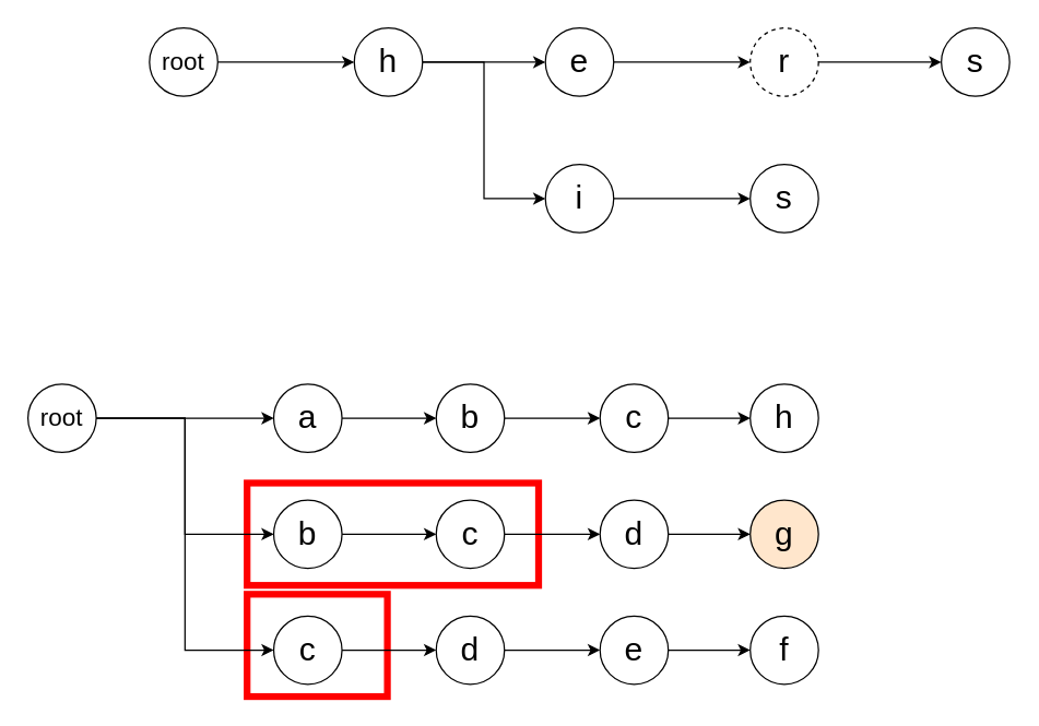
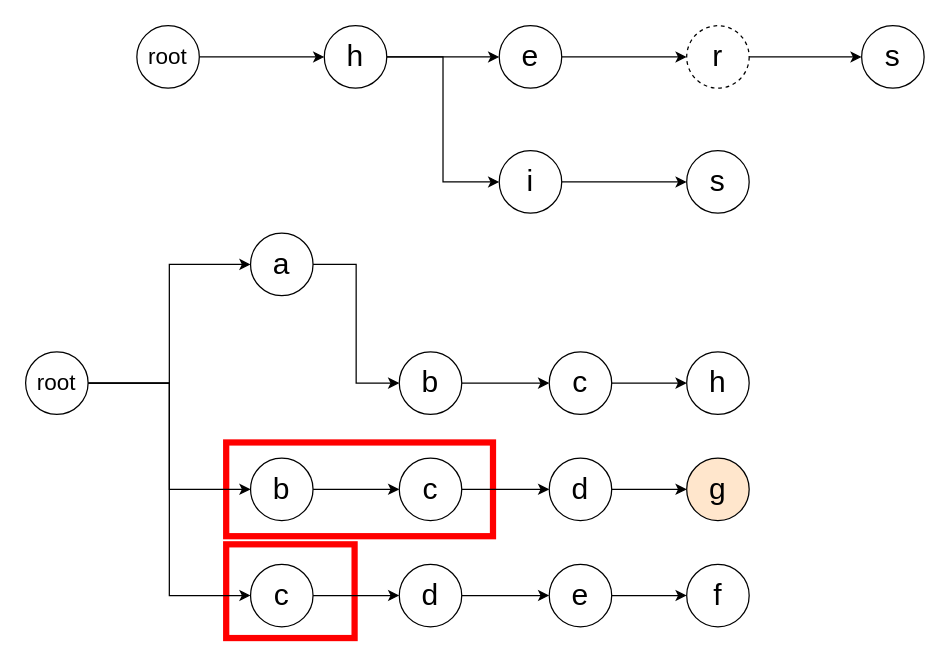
  <mxCell id="0" />
  <mxCell id="1" parent="0" />
  <mxCell id="2" value="" style="rounded=0;whiteSpace=wrap;html=1;color=red;strokeColor=#ff0000;strokeWidth=5;" vertex="1" parent="1"><mxGeometry x="180.5" y="435" width="102.75" height="75" as="geometry" /></mxCell>
  <mxCell id="3" value="" style="rounded=0;whiteSpace=wrap;html=1;color=red;strokeColor=#ff0000;strokeWidth=5;" vertex="1" parent="1"><mxGeometry x="180.5" y="353.5" width="213.5" height="75" as="geometry" /></mxCell>
  <mxCell id="4" style="edgeStyle=orthogonalEdgeStyle;rounded=0;orthogonalLoop=1;jettySize=auto;html=1;exitX=1;exitY=0.5;exitDx=0;exitDy=0;entryX=0;entryY=0.5;entryDx=0;entryDy=0;" edge="1" parent="1" source="6" target="8"><mxGeometry relative="1" as="geometry" /></mxCell>
  <mxCell id="5" style="edgeStyle=orthogonalEdgeStyle;rounded=0;orthogonalLoop=1;jettySize=auto;html=1;exitX=1;exitY=0.5;exitDx=0;exitDy=0;entryX=0;entryY=0.5;entryDx=0;entryDy=0;" edge="1" parent="1" source="6" target="13"><mxGeometry relative="1" as="geometry" /></mxCell>
  <mxCell id="6" value="&lt;font style=&quot;font-size: 24px;&quot;&gt;h&lt;/font&gt;" style="ellipse;whiteSpace=wrap;html=1;aspect=fixed;" vertex="1" parent="1"><mxGeometry x="259" y="20" width="50" height="50" as="geometry" /></mxCell>
  <mxCell id="7" style="edgeStyle=orthogonalEdgeStyle;rounded=0;orthogonalLoop=1;jettySize=auto;html=1;exitX=1;exitY=0.5;exitDx=0;exitDy=0;entryX=0;entryY=0.5;entryDx=0;entryDy=0;" edge="1" parent="1" source="8" target="10"><mxGeometry relative="1" as="geometry" /></mxCell>
  <mxCell id="8" value="&lt;font style=&quot;font-size: 24px;&quot;&gt;e&lt;/font&gt;" style="ellipse;whiteSpace=wrap;html=1;aspect=fixed;" vertex="1" parent="1"><mxGeometry x="399" y="20" width="50" height="50" as="geometry" /></mxCell>
  <mxCell id="9" style="edgeStyle=orthogonalEdgeStyle;rounded=0;orthogonalLoop=1;jettySize=auto;html=1;exitX=1;exitY=0.5;exitDx=0;exitDy=0;entryX=0;entryY=0.5;entryDx=0;entryDy=0;" edge="1" parent="1" source="10" target="11"><mxGeometry relative="1" as="geometry" /></mxCell>
  <mxCell id="10" value="&lt;font style=&quot;font-size: 24px;&quot;&gt;r&lt;/font&gt;" style="ellipse;whiteSpace=wrap;html=1;aspect=fixed;dashed=1;" vertex="1" parent="1"><mxGeometry x="549" y="20" width="50" height="50" as="geometry" /></mxCell>
  <mxCell id="11" value="&lt;font style=&quot;font-size: 24px;&quot;&gt;s&lt;/font&gt;" style="ellipse;whiteSpace=wrap;html=1;aspect=fixed;" vertex="1" parent="1"><mxGeometry x="689" y="20" width="50" height="50" as="geometry" /></mxCell>
  <mxCell id="12" style="edgeStyle=orthogonalEdgeStyle;rounded=0;orthogonalLoop=1;jettySize=auto;html=1;exitX=1;exitY=0.5;exitDx=0;exitDy=0;" edge="1" parent="1" source="13" target="14"><mxGeometry relative="1" as="geometry" /></mxCell>
  <mxCell id="13" value="&lt;font style=&quot;font-size: 24px;&quot;&gt;i&lt;/font&gt;" style="ellipse;whiteSpace=wrap;html=1;aspect=fixed;" vertex="1" parent="1"><mxGeometry x="399" y="120" width="50" height="50" as="geometry" /></mxCell>
  <mxCell id="14" value="&lt;font style=&quot;font-size: 24px;&quot;&gt;s&lt;/font&gt;" style="ellipse;whiteSpace=wrap;html=1;aspect=fixed;" vertex="1" parent="1"><mxGeometry x="549" y="120" width="50" height="50" as="geometry" /></mxCell>
  <mxCell id="15" style="edgeStyle=orthogonalEdgeStyle;rounded=0;orthogonalLoop=1;jettySize=auto;html=1;exitX=1;exitY=0.5;exitDx=0;exitDy=0;entryX=0;entryY=0.5;entryDx=0;entryDy=0;" edge="1" parent="1" source="16" target="6"><mxGeometry relative="1" as="geometry" /></mxCell>
  <mxCell id="16" value="&lt;font style=&quot;font-size: 18px;&quot;&gt;root&lt;/font&gt;" style="ellipse;whiteSpace=wrap;html=1;aspect=fixed;" vertex="1" parent="1"><mxGeometry x="109" y="20" width="50" height="50" as="geometry" /></mxCell>
  <mxCell id="17" style="edgeStyle=orthogonalEdgeStyle;rounded=0;orthogonalLoop=1;jettySize=auto;html=1;exitX=1;exitY=0.5;exitDx=0;exitDy=0;entryX=0;entryY=0.5;entryDx=0;entryDy=0;" edge="1" parent="1" source="18" target="24"><mxGeometry relative="1" as="geometry" /></mxCell>
- <mxCell id="18" value="&lt;font style=&quot;font-size: 24px;&quot;&gt;a&lt;/font&gt;" style="ellipse;whiteSpace=wrap;html=1;aspect=fixed;" vertex="1" parent="1"><mxGeometry x="200" y="281" width="50" height="50" as="geometry" /></mxCell>
+ <mxCell id="18" value="&lt;font style=&quot;font-size: 24px;&quot;&gt;a&lt;/font&gt;" style="ellipse;whiteSpace=wrap;html=1;aspect=fixed;" vertex="1" parent="1"><mxGeometry x="200" y="186" width="50" height="50" as="geometry" /></mxCell>
  <mxCell id="19" style="edgeStyle=orthogonalEdgeStyle;rounded=0;orthogonalLoop=1;jettySize=auto;html=1;exitX=1;exitY=0.5;exitDx=0;exitDy=0;entryX=0;entryY=0.5;entryDx=0;entryDy=0;" edge="1" parent="1" source="20" target="26"><mxGeometry relative="1" as="geometry" /></mxCell>
  <mxCell id="20" value="&lt;font style=&quot;font-size: 24px;&quot;&gt;b&lt;/font&gt;" style="ellipse;whiteSpace=wrap;html=1;aspect=fixed;" vertex="1" parent="1"><mxGeometry x="200" y="366" width="50" height="50" as="geometry" /></mxCell>
  <mxCell id="21" style="edgeStyle=orthogonalEdgeStyle;rounded=0;orthogonalLoop=1;jettySize=auto;html=1;exitX=1;exitY=0.5;exitDx=0;exitDy=0;entryX=0;entryY=0.5;entryDx=0;entryDy=0;" edge="1" parent="1" source="22" target="28"><mxGeometry relative="1" as="geometry" /></mxCell>
  <mxCell id="22" value="&lt;font style=&quot;font-size: 24px;&quot;&gt;c&lt;/font&gt;" style="ellipse;whiteSpace=wrap;html=1;aspect=fixed;" vertex="1" parent="1"><mxGeometry x="200" y="451" width="50" height="50" as="geometry" /></mxCell>
  <mxCell id="23" style="edgeStyle=orthogonalEdgeStyle;rounded=0;orthogonalLoop=1;jettySize=auto;html=1;exitX=1;exitY=0.5;exitDx=0;exitDy=0;" edge="1" parent="1" source="24" target="30"><mxGeometry relative="1" as="geometry" /></mxCell>
  <mxCell id="24" value="&lt;font style=&quot;font-size: 24px;&quot;&gt;b&lt;/font&gt;" style="ellipse;whiteSpace=wrap;html=1;aspect=fixed;" vertex="1" parent="1"><mxGeometry x="319" y="281" width="50" height="50" as="geometry" /></mxCell>
  <mxCell id="25" style="edgeStyle=orthogonalEdgeStyle;rounded=0;orthogonalLoop=1;jettySize=auto;html=1;exitX=1;exitY=0.5;exitDx=0;exitDy=0;entryX=0;entryY=0.5;entryDx=0;entryDy=0;" edge="1" parent="1" source="26" target="32"><mxGeometry relative="1" as="geometry" /></mxCell>
  <mxCell id="26" value="&lt;font style=&quot;font-size: 24px;&quot;&gt;c&lt;/font&gt;" style="ellipse;whiteSpace=wrap;html=1;aspect=fixed;" vertex="1" parent="1"><mxGeometry x="319" y="366" width="50" height="50" as="geometry" /></mxCell>
  <mxCell id="27" style="edgeStyle=orthogonalEdgeStyle;rounded=0;orthogonalLoop=1;jettySize=auto;html=1;exitX=1;exitY=0.5;exitDx=0;exitDy=0;entryX=0;entryY=0.5;entryDx=0;entryDy=0;" edge="1" parent="1" source="28" target="34"><mxGeometry relative="1" as="geometry" /></mxCell>
  <mxCell id="28" value="&lt;font style=&quot;font-size: 24px;&quot;&gt;d&lt;/font&gt;" style="ellipse;whiteSpace=wrap;html=1;aspect=fixed;" vertex="1" parent="1"><mxGeometry x="319" y="451" width="50" height="50" as="geometry" /></mxCell>
  <mxCell id="29" style="edgeStyle=orthogonalEdgeStyle;rounded=0;orthogonalLoop=1;jettySize=auto;html=1;exitX=1;exitY=0.5;exitDx=0;exitDy=0;entryX=0;entryY=0.5;entryDx=0;entryDy=0;" edge="1" parent="1" source="30" target="35"><mxGeometry relative="1" as="geometry" /></mxCell>
  <mxCell id="30" value="&lt;font style=&quot;font-size: 24px;&quot;&gt;c&lt;/font&gt;" style="ellipse;whiteSpace=wrap;html=1;aspect=fixed;" vertex="1" parent="1"><mxGeometry x="439" y="281" width="50" height="50" as="geometry" /></mxCell>
  <mxCell id="31" style="edgeStyle=orthogonalEdgeStyle;rounded=0;orthogonalLoop=1;jettySize=auto;html=1;exitX=1;exitY=0.5;exitDx=0;exitDy=0;entryX=0;entryY=0.5;entryDx=0;entryDy=0;" edge="1" parent="1" source="32" target="36"><mxGeometry relative="1" as="geometry" /></mxCell>
  <mxCell id="32" value="&lt;font style=&quot;font-size: 24px;&quot;&gt;d&lt;/font&gt;" style="ellipse;whiteSpace=wrap;html=1;aspect=fixed;" vertex="1" parent="1"><mxGeometry x="439" y="366" width="50" height="50" as="geometry" /></mxCell>
  <mxCell id="33" style="edgeStyle=orthogonalEdgeStyle;rounded=0;orthogonalLoop=1;jettySize=auto;html=1;exitX=1;exitY=0.5;exitDx=0;exitDy=0;" edge="1" parent="1" source="34" target="37"><mxGeometry relative="1" as="geometry" /></mxCell>
  <mxCell id="34" value="&lt;font style=&quot;font-size: 24px;&quot;&gt;e&lt;/font&gt;" style="ellipse;whiteSpace=wrap;html=1;aspect=fixed;" vertex="1" parent="1"><mxGeometry x="439" y="451" width="50" height="50" as="geometry" /></mxCell>
  <mxCell id="35" value="&lt;font style=&quot;font-size: 24px;&quot;&gt;h&lt;/font&gt;" style="ellipse;whiteSpace=wrap;html=1;aspect=fixed;" vertex="1" parent="1"><mxGeometry x="549" y="281" width="50" height="50" as="geometry" /></mxCell>
  <mxCell id="36" value="&lt;font style=&quot;font-size: 24px;&quot;&gt;g&lt;/font&gt;" style="ellipse;whiteSpace=wrap;html=1;aspect=fixed;fillColor=#ffe6cc;" vertex="1" parent="1"><mxGeometry x="549" y="366" width="50" height="50" as="geometry" /></mxCell>
  <mxCell id="37" value="&lt;font style=&quot;font-size: 24px;&quot;&gt;f&lt;/font&gt;" style="ellipse;whiteSpace=wrap;html=1;aspect=fixed;" vertex="1" parent="1"><mxGeometry x="549" y="451" width="50" height="50" as="geometry" /></mxCell>
  <mxCell id="38" style="edgeStyle=orthogonalEdgeStyle;rounded=0;orthogonalLoop=1;jettySize=auto;html=1;exitX=1;exitY=0.5;exitDx=0;exitDy=0;entryX=0;entryY=0.5;entryDx=0;entryDy=0;" edge="1" parent="1" source="41" target="18"><mxGeometry relative="1" as="geometry" /></mxCell>
  <mxCell id="39" style="edgeStyle=orthogonalEdgeStyle;rounded=0;orthogonalLoop=1;jettySize=auto;html=1;exitX=1;exitY=0.5;exitDx=0;exitDy=0;entryX=0;entryY=0.5;entryDx=0;entryDy=0;" edge="1" parent="1" source="41" target="20"><mxGeometry relative="1" as="geometry" /></mxCell>
  <mxCell id="40" style="edgeStyle=orthogonalEdgeStyle;rounded=0;orthogonalLoop=1;jettySize=auto;html=1;exitX=1;exitY=0.5;exitDx=0;exitDy=0;entryX=0;entryY=0.5;entryDx=0;entryDy=0;" edge="1" parent="1" source="41" target="22"><mxGeometry relative="1" as="geometry" /></mxCell>
  <mxCell id="41" value="&lt;font style=&quot;font-size: 18px;&quot;&gt;root&lt;/font&gt;" style="ellipse;whiteSpace=wrap;html=1;aspect=fixed;" vertex="1" parent="1"><mxGeometry x="20" y="281" width="50" height="50" as="geometry" /></mxCell>
